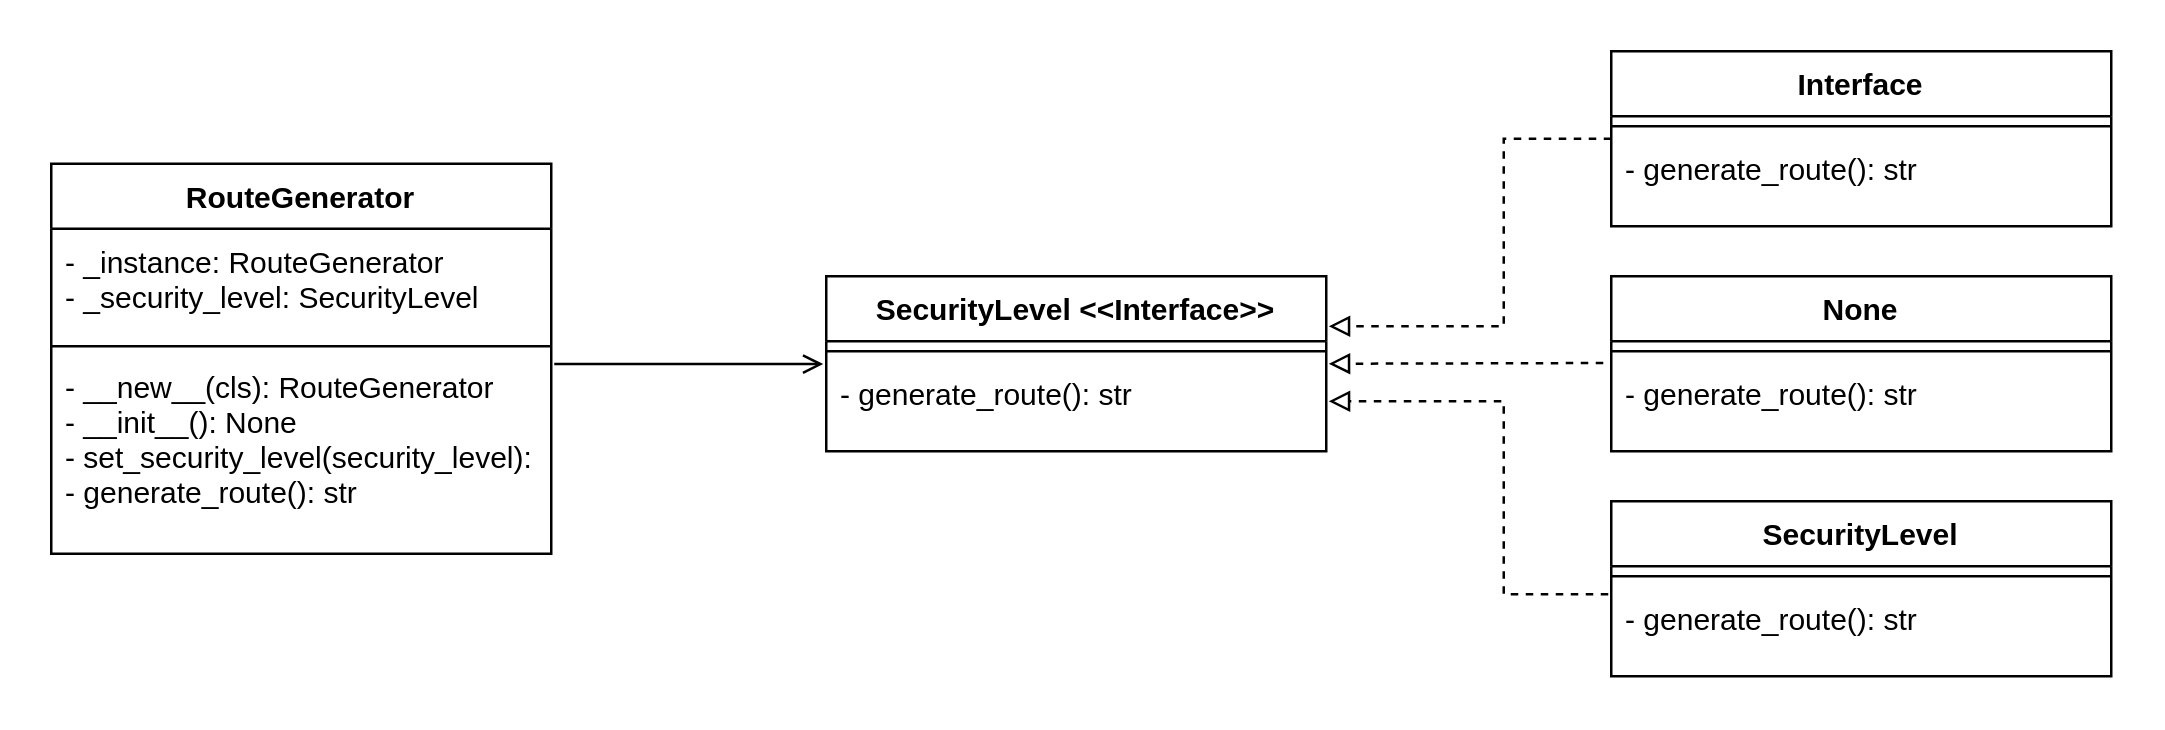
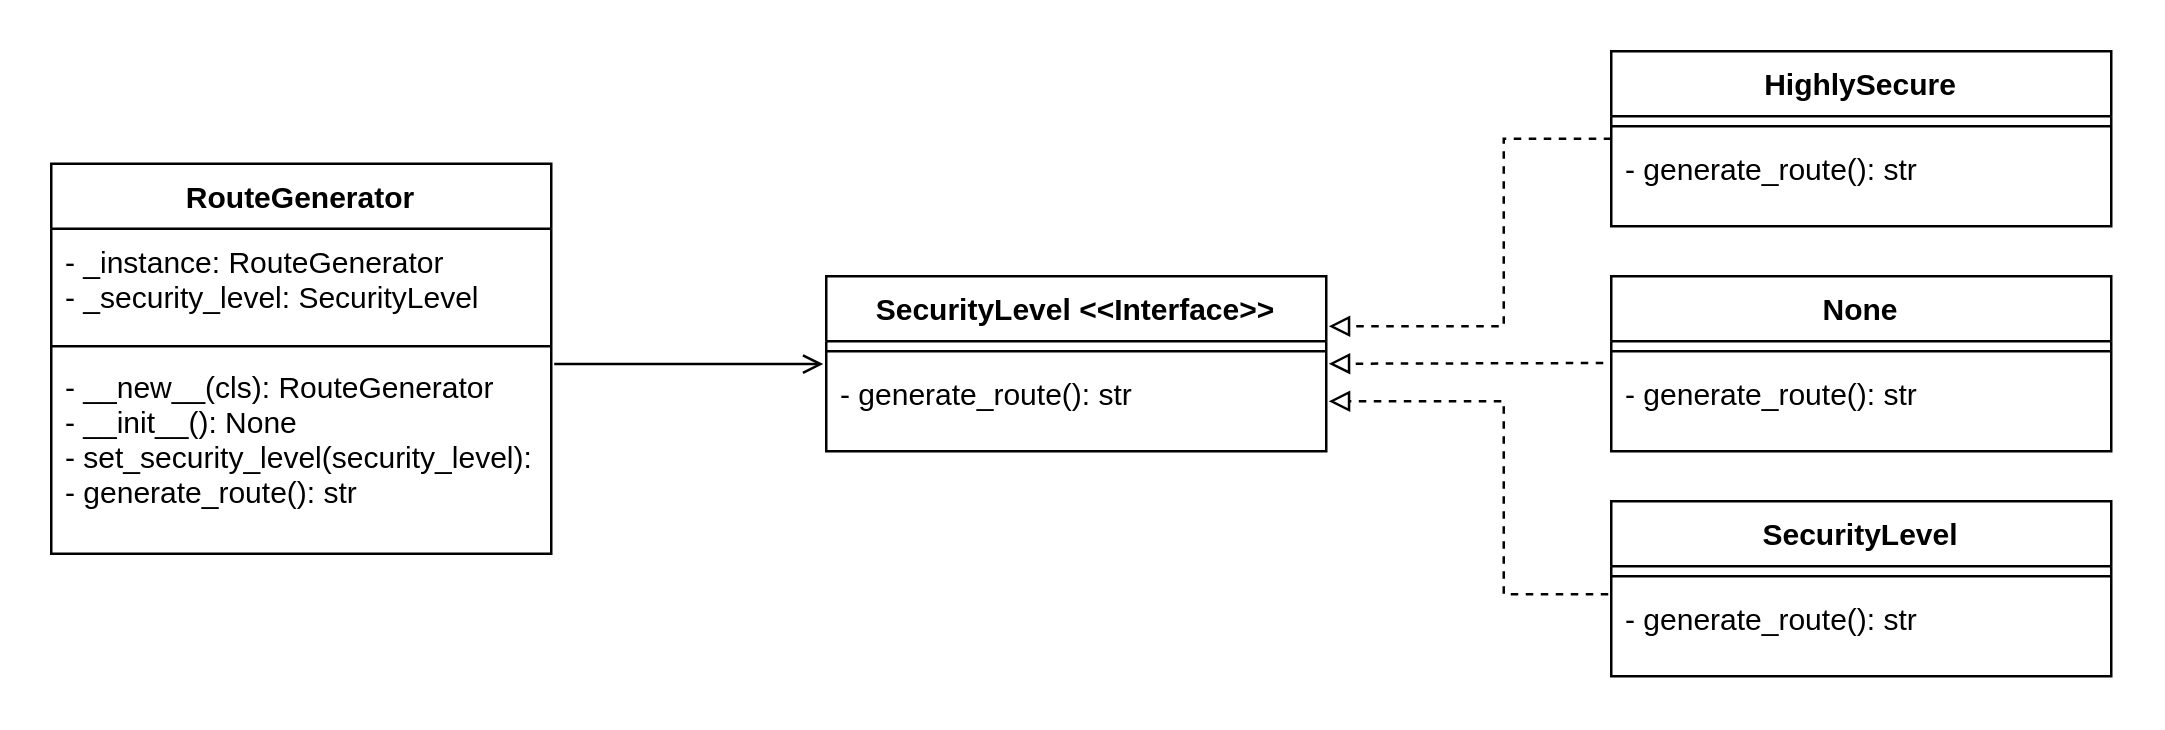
  <mxCell id="0" />
  <mxCell id="1" parent="0" />
- <mxCell id="2" value="Interface     " style="swimlane;fontStyle=1;align=center;verticalAlign=top;childLayout=stackLayout;horizontal=1;startSize=26;horizontalStack=0;resizeParent=1;resizeLast=0;collapsible=1;marginBottom=0;rounded=0;shadow=0;strokeWidth=1;" parent="1" vertex="1"><mxGeometry x="644" y="20" width="200" height="70" as="geometry"><mxRectangle x="130" y="380" width="160" height="26" as="alternateBounds" /></mxGeometry></mxCell>
+ <mxCell id="2" value="HighlySecure     " style="swimlane;fontStyle=1;align=center;verticalAlign=top;childLayout=stackLayout;horizontal=1;startSize=26;horizontalStack=0;resizeParent=1;resizeLast=0;collapsible=1;marginBottom=0;rounded=0;shadow=0;strokeWidth=1;" parent="1" vertex="1"><mxGeometry x="644" y="20" width="200" height="70" as="geometry"><mxRectangle x="130" y="380" width="160" height="26" as="alternateBounds" /></mxGeometry></mxCell>
  <mxCell id="3" value="" style="line;html=1;strokeWidth=1;align=left;verticalAlign=middle;spacingTop=-1;spacingLeft=3;spacingRight=3;rotatable=0;labelPosition=right;points=[];portConstraint=eastwest;" parent="2" vertex="1"><mxGeometry y="26" width="200" height="8" as="geometry" /></mxCell>
  <mxCell id="4" value="- generate_route(): str" style="text;align=left;verticalAlign=top;spacingLeft=4;spacingRight=4;overflow=hidden;rotatable=0;points=[[0,0.5],[1,0.5]];portConstraint=eastwest;" vertex="1" parent="2"><mxGeometry y="34" width="200" height="26" as="geometry" /></mxCell>
  <mxCell id="5" value="" style="endArrow=block;endSize=6;endFill=0;shadow=0;strokeWidth=1;rounded=0;edgeStyle=elbowEdgeStyle;exitX=0;exitY=0.5;exitDx=0;exitDy=0;dashed=1;" parent="1" source="2" edge="1"><mxGeometry width="160" relative="1" as="geometry"><mxPoint x="625.12" y="-4.568" as="sourcePoint" /><mxPoint x="531" y="130" as="targetPoint" /><Array as="points"><mxPoint x="601" y="90" /></Array></mxGeometry></mxCell>
  <mxCell id="6" value="SecurityLevel" style="swimlane;fontStyle=1;align=center;verticalAlign=top;childLayout=stackLayout;horizontal=1;startSize=26;horizontalStack=0;resizeParent=1;resizeLast=0;collapsible=1;marginBottom=0;rounded=0;shadow=0;strokeWidth=1;" vertex="1" parent="1"><mxGeometry x="644" y="200" width="200" height="70" as="geometry"><mxRectangle x="510" y="360" width="160" height="26" as="alternateBounds" /></mxGeometry></mxCell>
  <mxCell id="7" value="" style="line;html=1;strokeWidth=1;align=left;verticalAlign=middle;spacingTop=-1;spacingLeft=3;spacingRight=3;rotatable=0;labelPosition=right;points=[];portConstraint=eastwest;" vertex="1" parent="6"><mxGeometry y="26" width="200" height="8" as="geometry" /></mxCell>
  <mxCell id="8" value="- generate_route(): str" style="text;align=left;verticalAlign=top;spacingLeft=4;spacingRight=4;overflow=hidden;rotatable=0;points=[[0,0.5],[1,0.5]];portConstraint=eastwest;" vertex="1" parent="6"><mxGeometry y="34" width="200" height="26" as="geometry" /></mxCell>
  <mxCell id="9" value="None        " style="swimlane;fontStyle=1;align=center;verticalAlign=top;childLayout=stackLayout;horizontal=1;startSize=26;horizontalStack=0;resizeParent=1;resizeLast=0;collapsible=1;marginBottom=0;rounded=0;shadow=0;strokeWidth=1;" vertex="1" parent="1"><mxGeometry x="644" y="110" width="200" height="70" as="geometry"><mxRectangle x="130" y="380" width="160" height="26" as="alternateBounds" /></mxGeometry></mxCell>
  <mxCell id="10" value="" style="line;html=1;strokeWidth=1;align=left;verticalAlign=middle;spacingTop=-1;spacingLeft=3;spacingRight=3;rotatable=0;labelPosition=right;points=[];portConstraint=eastwest;" vertex="1" parent="9"><mxGeometry y="26" width="200" height="8" as="geometry" /></mxCell>
  <mxCell id="11" value="- generate_route(): str" style="text;align=left;verticalAlign=top;spacingLeft=4;spacingRight=4;overflow=hidden;rotatable=0;points=[[0,0.5],[1,0.5]];portConstraint=eastwest;" vertex="1" parent="9"><mxGeometry y="34" width="200" height="26" as="geometry" /></mxCell>
  <mxCell id="12" value="" style="endArrow=block;endSize=6;endFill=0;shadow=0;strokeWidth=1;rounded=0;edgeStyle=elbowEdgeStyle;exitX=-0.006;exitY=0.124;exitDx=0;exitDy=0;dashed=1;exitPerimeter=0;" edge="1" parent="1" source="8"><mxGeometry width="160" relative="1" as="geometry"><mxPoint x="654" y="65" as="sourcePoint" /><mxPoint x="531" y="160" as="targetPoint" /><Array as="points"><mxPoint x="601" y="190" /></Array></mxGeometry></mxCell>
  <mxCell id="13" value="" style="endArrow=block;endSize=6;endFill=0;shadow=0;strokeWidth=1;rounded=0;exitX=-0.016;exitY=-0.011;exitDx=0;exitDy=0;dashed=1;exitPerimeter=0;" edge="1" parent="1"><mxGeometry width="160" relative="1" as="geometry"><mxPoint x="640.8" y="144.714" as="sourcePoint" /><mxPoint x="531" y="145" as="targetPoint" /></mxGeometry></mxCell>
  <mxCell id="14" value="SecurityLevel &lt;&lt;Interface&gt;&gt;" style="swimlane;fontStyle=1;align=center;verticalAlign=top;childLayout=stackLayout;horizontal=1;startSize=26;horizontalStack=0;resizeParent=1;resizeLast=0;collapsible=1;marginBottom=0;rounded=0;shadow=0;strokeWidth=1;" vertex="1" parent="1"><mxGeometry x="330" y="110" width="200" height="70" as="geometry"><mxRectangle x="230" y="140" width="160" height="26" as="alternateBounds" /></mxGeometry></mxCell>
  <mxCell id="15" value="" style="line;html=1;strokeWidth=1;align=left;verticalAlign=middle;spacingTop=-1;spacingLeft=3;spacingRight=3;rotatable=0;labelPosition=right;points=[];portConstraint=eastwest;" vertex="1" parent="14"><mxGeometry y="26" width="200" height="8" as="geometry" /></mxCell>
  <mxCell id="16" value="- generate_route(): str" style="text;align=left;verticalAlign=top;spacingLeft=4;spacingRight=4;overflow=hidden;rotatable=0;points=[[0,0.5],[1,0.5]];portConstraint=eastwest;" vertex="1" parent="14"><mxGeometry y="34" width="200" height="26" as="geometry" /></mxCell>
  <mxCell id="17" value="RouteGenerator" style="swimlane;fontStyle=1;align=center;verticalAlign=top;childLayout=stackLayout;horizontal=1;startSize=26;horizontalStack=0;resizeParent=1;resizeLast=0;collapsible=1;marginBottom=0;rounded=0;shadow=0;strokeWidth=1;" vertex="1" parent="1"><mxGeometry x="20" y="65" width="200" height="156" as="geometry"><mxRectangle x="230" y="140" width="160" height="26" as="alternateBounds" /></mxGeometry></mxCell>
  <mxCell id="18" value="- _instance: RouteGenerator&#10;- _security_level: SecurityLevel" style="text;align=left;verticalAlign=top;spacingLeft=4;spacingRight=4;overflow=hidden;rotatable=0;points=[[0,0.5],[1,0.5]];portConstraint=eastwest;" vertex="1" parent="17"><mxGeometry y="26" width="200" height="44" as="geometry" /></mxCell>
  <mxCell id="19" value="" style="line;html=1;strokeWidth=1;align=left;verticalAlign=middle;spacingTop=-1;spacingLeft=3;spacingRight=3;rotatable=0;labelPosition=right;points=[];portConstraint=eastwest;" vertex="1" parent="17"><mxGeometry y="70" width="200" height="6" as="geometry" /></mxCell>
  <mxCell id="20" value="- __new__(cls): RouteGenerator&#10;- __init__(): None&#10;- set_security_level(security_level): None&#10;- generate_route(): str" style="text;align=left;verticalAlign=top;spacingLeft=4;spacingRight=4;overflow=hidden;rotatable=0;points=[[0,0.5],[1,0.5]];portConstraint=eastwest;" vertex="1" parent="17"><mxGeometry y="76" width="200" height="80" as="geometry" /></mxCell>
  <mxCell id="21" value="" style="endArrow=none;endSize=10;endFill=0;shadow=0;strokeWidth=1;rounded=0;exitX=-0.006;exitY=0.043;exitDx=0;exitDy=0;exitPerimeter=0;entryX=1.006;entryY=0.051;entryDx=0;entryDy=0;entryPerimeter=0;startArrow=open;startFill=0;" edge="1" parent="1" source="16" target="20"><mxGeometry width="160" relative="1" as="geometry"><mxPoint x="272.61" y="144.94" as="sourcePoint" /><mxPoint x="181" y="145" as="targetPoint" /></mxGeometry></mxCell>
